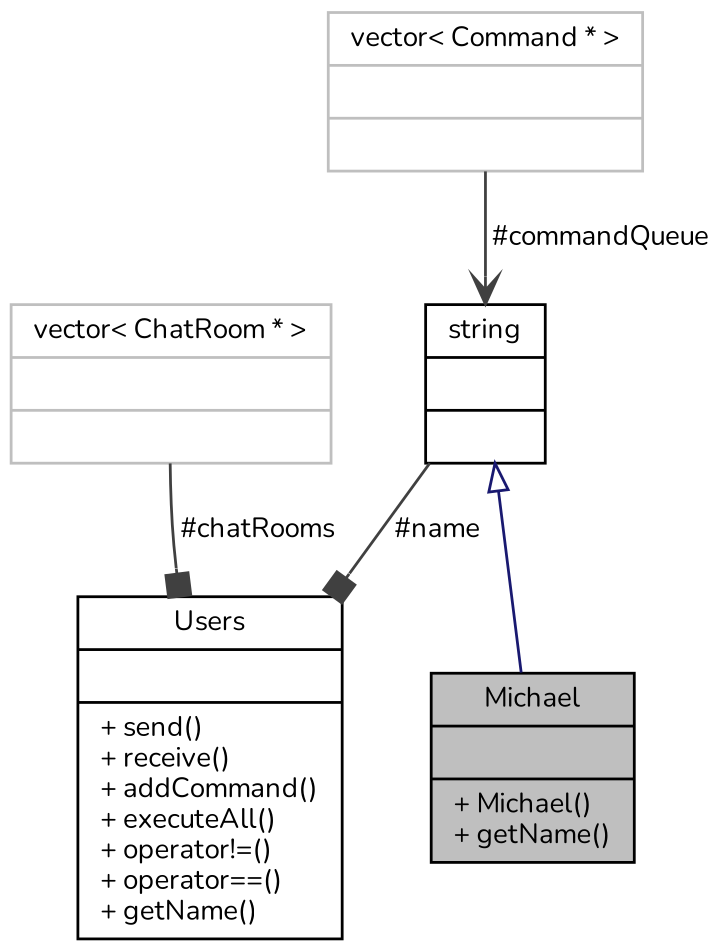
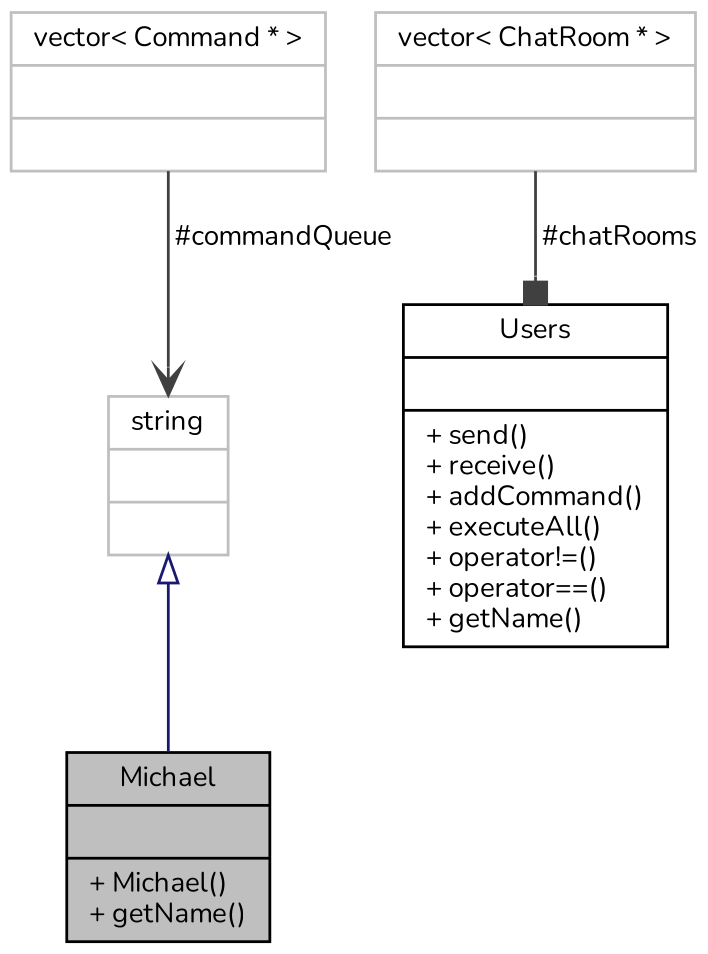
  digraph {
    fontname=Nunito
    node [color=grey75 fillcolor=white fontname=Nunito fontsize=10 shape=record style=filled]
    edge [color=grey25 fontname=Nunito fontsize=10 labelfontname=Helvetica labelfontsize=10 style=solid arrowhead=box]
    n1 [color=black fillcolor=grey75 fontcolor=black height=0.2 label="{Michael\n||+ Michael()\l+ getName()\l}" width=0.4]
    n2 [color=black height=0.2 label="{Users\n||+ send()\l+ receive()\l+ addCommand()\l+ executeAll()\l+ operator!=()\l+ operator==()\l+ getName()\l}" width=0.4]
-   n3 [color=black height=0.2 label="{string\n||}" width=0.4]
+   n3 [height=0.2 label="{string\n||}" width=0.4]
    n4 [height=0.2 label="{vector\< Command * \>\n||}" width=0.4]
    n5 [height=0.2 label="{vector\< ChatRoom * \>\n||}" width=0.4]
    n3 -> n1 [arrowtail=onormal color=midnightblue dir=back arrowhead=""]
-   n3 -> n2 [label=" #name"]
    n4 -> n3 [arrowhead=vee label=" #commandQueue"]
    n5 -> n2 [label=" #chatRooms"]
  }
